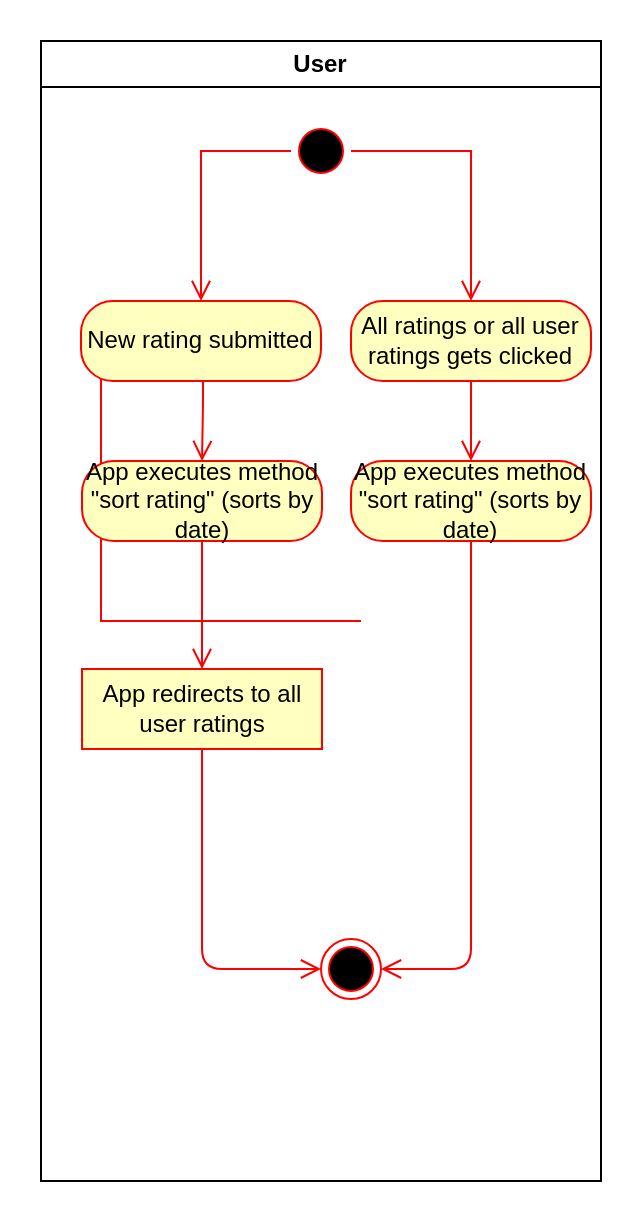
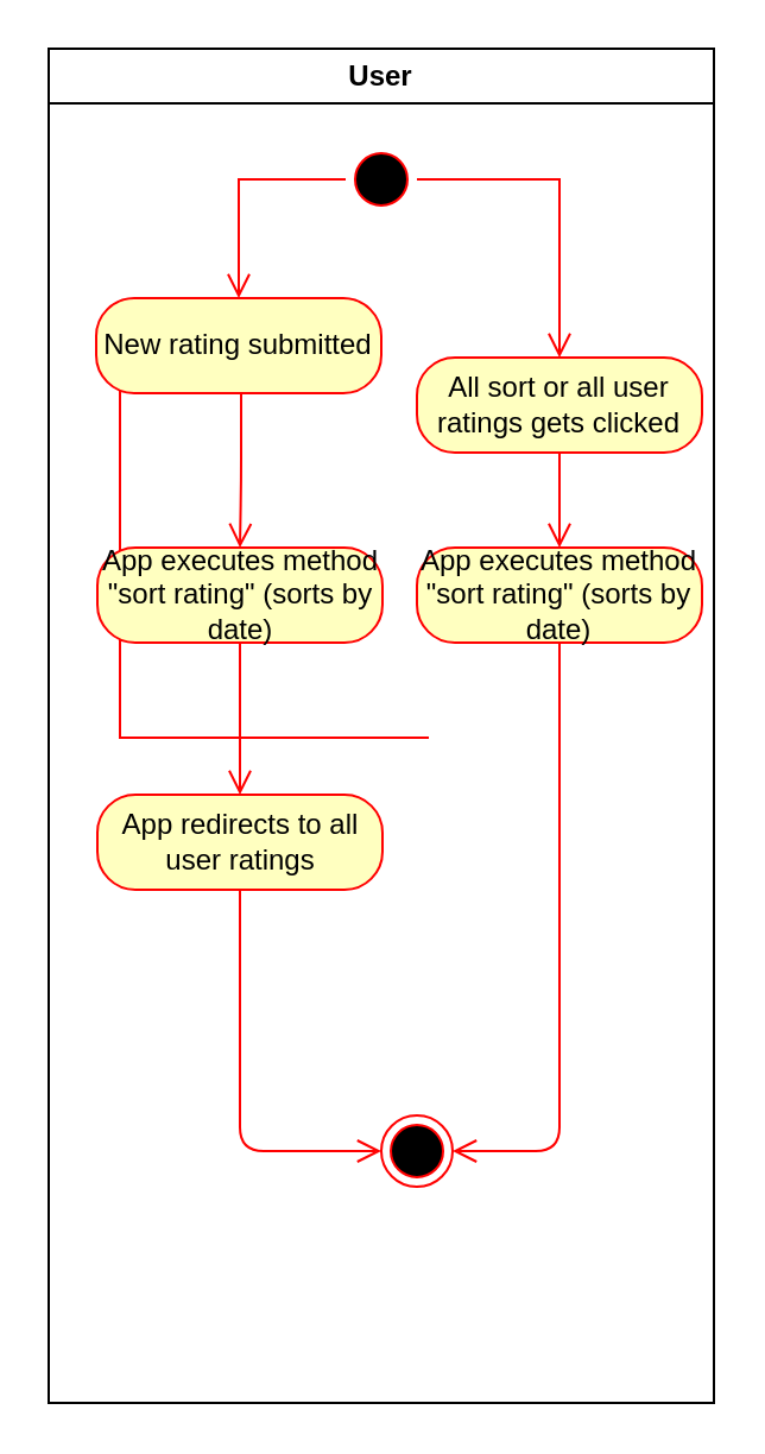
  <mxCell id="0" />
  <mxCell id="1" parent="0" />
  <mxCell id="2" value="User" style="swimlane;whiteSpace=wrap;startSize=23;" parent="1" vertex="1"><mxGeometry x="20" y="20" width="280" height="570" as="geometry" /></mxCell>
  <mxCell id="3" value="" style="ellipse;shape=startState;fillColor=#000000;strokeColor=#ff0000;" parent="2" vertex="1"><mxGeometry x="125" y="40" width="30" height="30" as="geometry" /></mxCell>
  <mxCell id="4" value="" style="edgeStyle=elbowEdgeStyle;elbow=horizontal;verticalAlign=bottom;endArrow=open;endSize=8;strokeColor=#FF0000;endFill=1;rounded=0;entryX=0.5;entryY=0;entryDx=0;entryDy=0;" parent="2" source="3" target="6" edge="1"><mxGeometry x="125" y="40" as="geometry"><mxPoint x="140.5" y="110" as="targetPoint" /><Array as="points"><mxPoint x="80" y="84" /></Array></mxGeometry></mxCell>
  <mxCell id="5" value="" style="edgeStyle=elbowEdgeStyle;elbow=horizontal;strokeColor=#FF0000;endArrow=open;endFill=1;rounded=0" parent="2" edge="1"><mxGeometry width="100" height="100" relative="1" as="geometry"><mxPoint x="160" y="290" as="sourcePoint" /><mxPoint x="60" y="135" as="targetPoint" /><Array as="points"><mxPoint x="30" y="250" /></Array></mxGeometry></mxCell>
- <mxCell id="6" value="New rating submitted&lt;br&gt;" style="rounded=1;whiteSpace=wrap;html=1;arcSize=40;fontColor=#000000;fillColor=#ffffc0;strokeColor=#ff0000;" vertex="1" parent="2"><mxGeometry x="20" y="130" width="120" height="40" as="geometry" /></mxCell>
+ <mxCell id="6" value="New rating submitted&lt;br&gt;" style="rounded=1;whiteSpace=wrap;html=1;arcSize=40;fontColor=#000000;fillColor=#ffffc0;strokeColor=#ff0000;" vertex="1" parent="2"><mxGeometry x="20" y="105" width="120" height="40" as="geometry" /></mxCell>
  <mxCell id="7" value="" style="edgeStyle=orthogonalEdgeStyle;html=1;verticalAlign=bottom;endArrow=open;endSize=8;strokeColor=#ff0000;entryX=0.5;entryY=0;entryDx=0;entryDy=0;" edge="1" source="6" parent="2" target="8"><mxGeometry relative="1" as="geometry"><mxPoint x="80.5" y="214" as="targetPoint" /><Array as="points"><mxPoint x="81" y="182" /><mxPoint x="81" y="182" /></Array></mxGeometry></mxCell>
  <mxCell id="8" value="App executes method &quot;sort rating&quot; (sorts by date)&lt;br&gt;" style="rounded=1;whiteSpace=wrap;html=1;arcSize=40;fontColor=#000000;fillColor=#ffffc0;strokeColor=#ff0000;" vertex="1" parent="2"><mxGeometry x="20.5" y="210" width="120" height="40" as="geometry" /></mxCell>
  <mxCell id="9" value="" style="edgeStyle=orthogonalEdgeStyle;html=1;verticalAlign=bottom;endArrow=open;endSize=8;strokeColor=#ff0000;entryX=0.5;entryY=0;entryDx=0;entryDy=0;" edge="1" source="8" parent="2" target="10"><mxGeometry relative="1" as="geometry"><mxPoint x="80.5" y="310" as="targetPoint" /></mxGeometry></mxCell>
- <mxCell id="10" value="App redirects to all user ratings" style="whiteSpace=wrap;html=1;arcSize=40;fontColor=#000000;fillColor=#ffffc0;strokeColor=#ff0000;rounded=0;" vertex="1" parent="2"><mxGeometry x="20.5" y="314" width="120" height="40" as="geometry" /></mxCell>
+ <mxCell id="10" value="App redirects to all user ratings" style="rounded=1;whiteSpace=wrap;html=1;arcSize=40;fontColor=#000000;fillColor=#ffffc0;strokeColor=#ff0000;" vertex="1" parent="2"><mxGeometry x="20.5" y="314" width="120" height="40" as="geometry" /></mxCell>
  <mxCell id="11" value="" style="edgeStyle=orthogonalEdgeStyle;html=1;verticalAlign=bottom;endArrow=open;endSize=8;strokeColor=#ff0000;entryX=0;entryY=0.5;entryDx=0;entryDy=0;" edge="1" source="10" parent="2" target="17"><mxGeometry relative="1" as="geometry"><mxPoint x="80.5" y="414" as="targetPoint" /></mxGeometry></mxCell>
- <mxCell id="12" value="All ratings or all user ratings gets clicked" style="rounded=1;whiteSpace=wrap;html=1;arcSize=40;fontColor=#000000;fillColor=#ffffc0;strokeColor=#ff0000;" vertex="1" parent="2"><mxGeometry x="155" y="130" width="120" height="40" as="geometry" /></mxCell>
+ <mxCell id="12" value="All sort or all user ratings gets clicked" style="rounded=1;whiteSpace=wrap;html=1;arcSize=40;fontColor=#000000;fillColor=#ffffc0;strokeColor=#ff0000;" vertex="1" parent="2"><mxGeometry x="155" y="130" width="120" height="40" as="geometry" /></mxCell>
  <mxCell id="13" value="" style="edgeStyle=orthogonalEdgeStyle;html=1;verticalAlign=bottom;endArrow=open;endSize=8;strokeColor=#ff0000;entryX=0.5;entryY=0;entryDx=0;entryDy=0;" edge="1" source="12" parent="2" target="15"><mxGeometry relative="1" as="geometry"><mxPoint x="216" y="202" as="targetPoint" /><Array as="points"><mxPoint x="215" y="192" /><mxPoint x="215" y="192" /></Array></mxGeometry></mxCell>
  <mxCell id="14" value="" style="edgeStyle=elbowEdgeStyle;elbow=horizontal;verticalAlign=bottom;endArrow=open;endSize=8;strokeColor=#FF0000;endFill=1;rounded=0;exitX=1;exitY=0.5;exitDx=0;exitDy=0;entryX=0.5;entryY=0;entryDx=0;entryDy=0;" edge="1" parent="2" source="3" target="12"><mxGeometry x="-29.5" y="-78" as="geometry"><mxPoint x="215.5" y="120" as="targetPoint" /><mxPoint x="135" y="65" as="sourcePoint" /><Array as="points"><mxPoint x="215" y="78" /><mxPoint x="223" y="76" /><mxPoint x="216" y="96" /></Array></mxGeometry></mxCell>
  <mxCell id="15" value="App executes method &quot;sort rating&quot; (sorts by date)" style="rounded=1;whiteSpace=wrap;html=1;arcSize=40;fontColor=#000000;fillColor=#ffffc0;strokeColor=#ff0000;" vertex="1" parent="2"><mxGeometry x="155" y="210" width="120" height="40" as="geometry" /></mxCell>
  <mxCell id="16" value="" style="edgeStyle=orthogonalEdgeStyle;html=1;verticalAlign=bottom;endArrow=open;endSize=8;strokeColor=#ff0000;entryX=1;entryY=0.5;entryDx=0;entryDy=0;" edge="1" source="15" parent="2" target="17"><mxGeometry relative="1" as="geometry"><mxPoint x="215" y="310" as="targetPoint" /></mxGeometry></mxCell>
  <mxCell id="17" value="" style="ellipse;html=1;shape=endState;fillColor=#000000;strokeColor=#ff0000;" vertex="1" parent="2"><mxGeometry x="140" y="449" width="30" height="30" as="geometry" /></mxCell>
